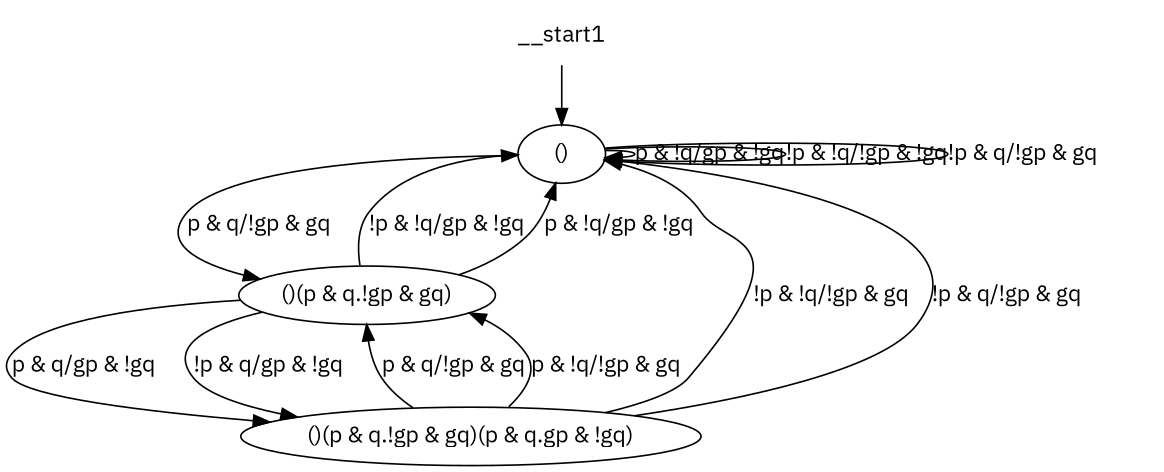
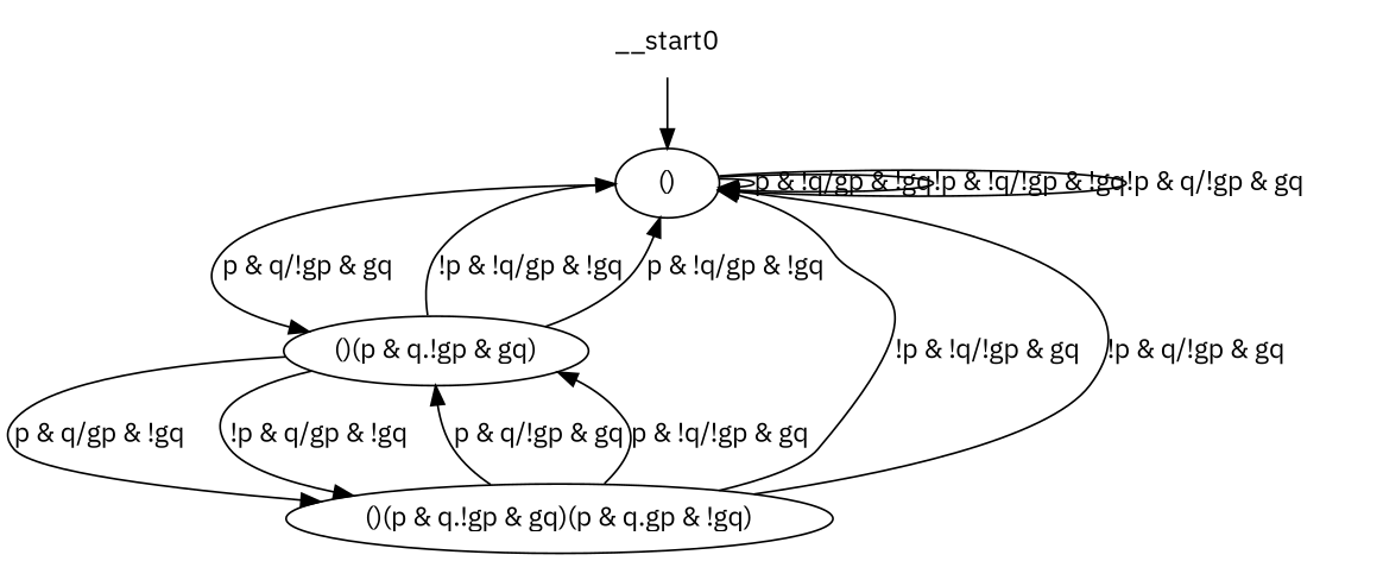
  digraph {
    fontname="IBM Plex Sans"
    node [fontname="IBM Plex Sans"]
    edge [fontname="IBM Plex Sans"]
    n1 [label="()"]
    n2 [label="()(p & q.!gp & gq)"]
    n3 [label="()(p & q.!gp & gq)(p & q.gp & !gq)"]
-   __start0 [shape=none label=__start1]
+   __start0 [shape=none]
    n1 -> n1 [label="p & !q/gp & !gq"]
    n1 -> n1 [label="!p & !q/!gp & !gq"]
    n1 -> n1 [label="!p & q/!gp & gq"]
    n1 -> n2 [label="p & q/!gp & gq"]
    n2 -> n1 [label="!p & !q/gp & !gq"]
    n2 -> n1 [label="p & !q/gp & !gq"]
    n2 -> n3 [label="p & q/gp & !gq"]
    n2 -> n3 [label="!p & q/gp & !gq"]
    n3 -> n1 [label="!p & !q/!gp & gq"]
    n3 -> n1 [label="!p & q/!gp & gq"]
    n3 -> n2 [label="p & q/!gp & gq"]
    n3 -> n2 [label="p & !q/!gp & gq"]
    __start0 -> n1
  }
